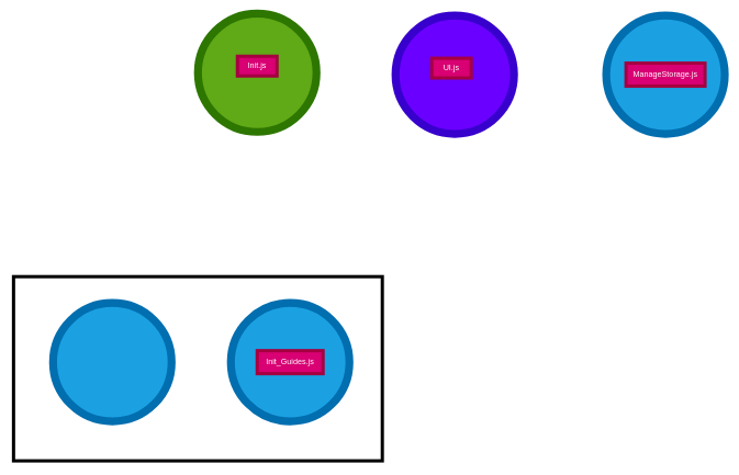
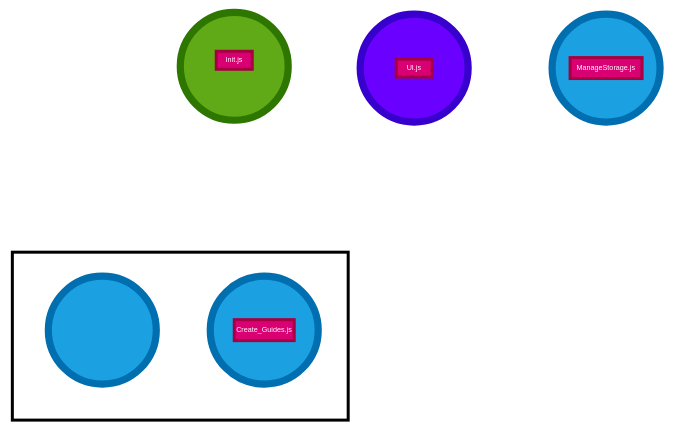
  <mxCell id="0" />
  <mxCell id="1" parent="0" />
  <mxCell id="2" value="" style="rounded=0;whiteSpace=wrap;html=1;strokeWidth=5;" vertex="1" parent="1"><mxGeometry x="20" y="420" width="560" height="280" as="geometry" /></mxCell>
  <mxCell id="3" value="" style="ellipse;whiteSpace=wrap;html=1;aspect=fixed;fillColor=#60a917;fontColor=#ffffff;strokeColor=#2D7600;strokeWidth=12;" vertex="1" parent="1"><mxGeometry x="300" y="20" width="180" height="180" as="geometry" /></mxCell>
  <mxCell id="4" value="Init.js" style="text;html=1;align=center;verticalAlign=middle;whiteSpace=wrap;rounded=0;fillColor=#d80073;fontColor=#ffffff;strokeColor=#A50040;strokeWidth=5;perimeterSpacing=0;" vertex="1" parent="1"><mxGeometry x="360" y="85" width="60" height="30" as="geometry" /></mxCell>
  <mxCell id="5" value="" style="ellipse;whiteSpace=wrap;html=1;aspect=fixed;fillColor=#6a00ff;fontColor=#ffffff;strokeColor=#3700CC;strokeWidth=12;" vertex="1" parent="1"><mxGeometry x="600" y="23" width="180" height="180" as="geometry" /></mxCell>
- <mxCell id="6" value="UI.js" style="text;html=1;align=center;verticalAlign=middle;whiteSpace=wrap;rounded=0;fillColor=#d80073;fontColor=#ffffff;strokeColor=#A50040;strokeWidth=5;perimeterSpacing=0;" vertex="1" parent="1"><mxGeometry x="655" y="88" width="60" height="30" as="geometry" /></mxCell>
+ <mxCell id="6" value="UI.js" style="text;html=1;align=center;verticalAlign=middle;whiteSpace=wrap;rounded=0;fillColor=#d80073;fontColor=#ffffff;strokeColor=#A50040;strokeWidth=5;perimeterSpacing=0;" vertex="1" parent="1"><mxGeometry x="660" y="98" width="60" height="30" as="geometry" /></mxCell>
  <mxCell id="7" value="" style="ellipse;whiteSpace=wrap;html=1;aspect=fixed;fillColor=#1ba1e2;fontColor=#ffffff;strokeColor=#006EAF;strokeWidth=12;" vertex="1" parent="1"><mxGeometry x="80" y="460" width="180" height="180" as="geometry" /></mxCell>
  <mxCell id="8" value="" style="ellipse;whiteSpace=wrap;html=1;aspect=fixed;fillColor=#1ba1e2;fontColor=#ffffff;strokeColor=#006EAF;strokeWidth=12;" vertex="1" parent="1"><mxGeometry x="350" y="460" width="180" height="180" as="geometry" /></mxCell>
- <mxCell id="9" value="Init_Guides.js" style="text;html=1;align=center;verticalAlign=middle;whiteSpace=wrap;rounded=0;fillColor=#d80073;fontColor=#ffffff;strokeColor=#A50040;strokeWidth=5;perimeterSpacing=0;" vertex="1" parent="1"><mxGeometry x="390" y="532.5" width="100" height="35" as="geometry" /></mxCell>
+ <mxCell id="9" value="Create_Guides.js" style="text;html=1;align=center;verticalAlign=middle;whiteSpace=wrap;rounded=0;fillColor=#d80073;fontColor=#ffffff;strokeColor=#A50040;strokeWidth=5;perimeterSpacing=0;" vertex="1" parent="1"><mxGeometry x="390" y="532.5" width="100" height="35" as="geometry" /></mxCell>
  <mxCell id="10" value="" style="ellipse;whiteSpace=wrap;html=1;aspect=fixed;fillColor=#1ba1e2;fontColor=#ffffff;strokeColor=#006EAF;strokeWidth=12;" vertex="1" parent="1"><mxGeometry x="920" y="23" width="180" height="180" as="geometry" /></mxCell>
  <mxCell id="11" value="ManageStorage.js" style="text;html=1;align=center;verticalAlign=middle;whiteSpace=wrap;rounded=0;fillColor=#d80073;fontColor=#ffffff;strokeColor=#A50040;strokeWidth=5;perimeterSpacing=0;" vertex="1" parent="1"><mxGeometry x="950" y="95.5" width="120" height="35" as="geometry" /></mxCell>
